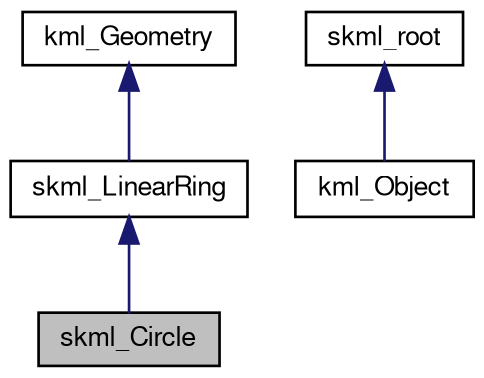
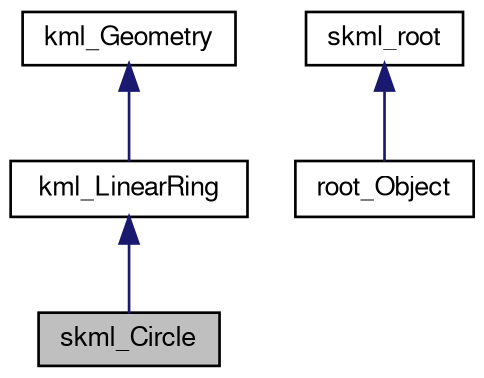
  digraph {
    node [color=black fontname=FreeSans fontsize=10 shape=record]
    edge [color=midnightblue dir=back fontname=FreeSans fontsize=10 labelfontname=FreeSans labelfontsize=10 style=solid]
    n1 [fillcolor=grey75 fontcolor=black height=0.2 label=skml_Circle style=filled width=0.4]
-   n2 [height=0.2 label=skml_LinearRing width=0.4]
+   n2 [height=0.2 label=kml_LinearRing width=0.4]
    n3 [height=0.2 label=kml_Geometry width=0.4]
-   n4 [height=0.2 label=kml_Object width=0.4]
+   n4 [height=0.2 label=root_Object width=0.4]
    n5 [height=0.2 label=skml_root width=0.4]
    n2 -> n1
    n3 -> n2
    n5 -> n4
  }
